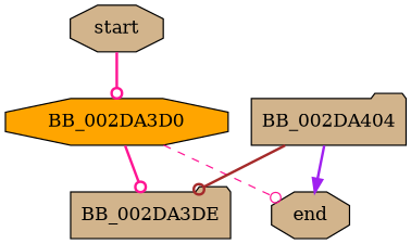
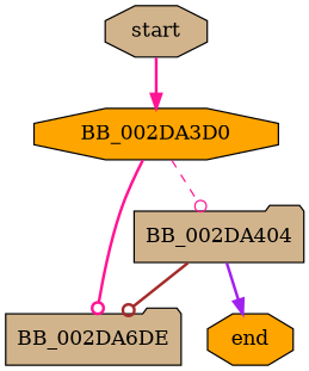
  digraph {
    node [fillcolor=tan shape=octagon style=filled]
    edge [arrowhead=odot color=deeppink style=bold]
    BB_002DA3D0 [fillcolor=orange]
    start
-   BB_002DA3DE [shape=folder]
+   BB_002DA3DE [shape=folder label=BB_002DA6DE]
    BB_002DA404 [shape=folder]
-   end
+   end [fillcolor=orange]
    BB_002DA3D0 -> BB_002DA3DE
-   BB_002DA3D0 -> end [style=dashed]
-   start -> BB_002DA3D0
+   BB_002DA3D0 -> BB_002DA404 [style=dashed]
+   start -> BB_002DA3D0 [arrowhead=normal]
    BB_002DA404 -> BB_002DA3DE [color=brown]
    BB_002DA404 -> end [arrowhead=normal color=purple]
  }
